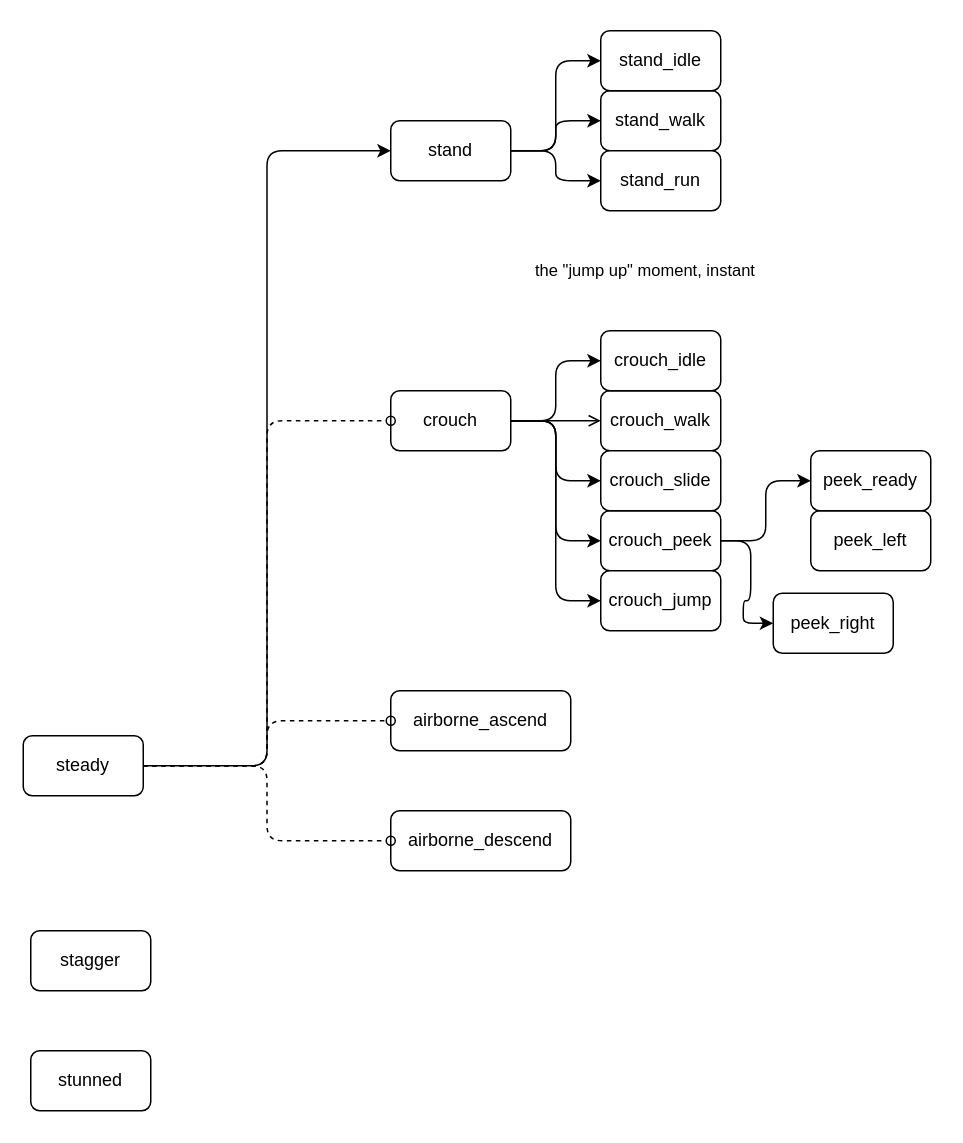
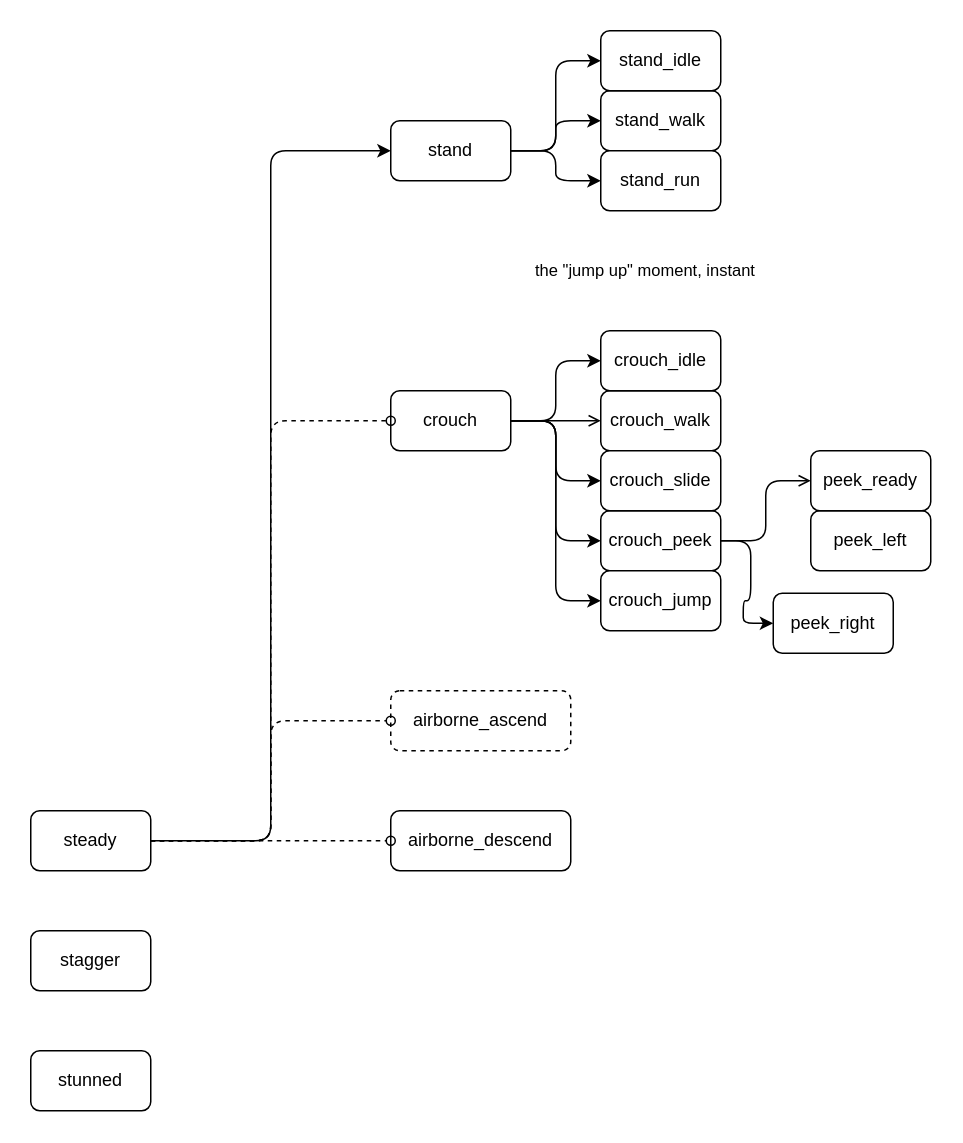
  <mxCell id="0" />
  <mxCell id="1" parent="0" />
  <mxCell id="2" value="stand_walk" style="rounded=1;whiteSpace=wrap;html=1;" parent="1" vertex="1"><mxGeometry x="400" y="60" width="80" height="40" as="geometry" /></mxCell>
  <mxCell id="3" value="stand_run" style="rounded=1;whiteSpace=wrap;html=1;" parent="1" vertex="1"><mxGeometry x="400" y="100" width="80" height="40" as="geometry" /></mxCell>
  <mxCell id="4" value="crouch_walk" style="rounded=1;whiteSpace=wrap;html=1;" parent="1" vertex="1"><mxGeometry x="400" y="260" width="80" height="40" as="geometry" /></mxCell>
  <mxCell id="5" value="stand_idle" style="rounded=1;whiteSpace=wrap;html=1;" parent="1" vertex="1"><mxGeometry x="400" y="20" width="80" height="40" as="geometry" /></mxCell>
  <mxCell id="6" value="crouch_idle" style="rounded=1;whiteSpace=wrap;html=1;" parent="1" vertex="1"><mxGeometry x="400" y="220" width="80" height="40" as="geometry" /></mxCell>
- <mxCell id="7" style="edgeStyle=orthogonalEdgeStyle;orthogonalLoop=1;jettySize=auto;html=1;exitX=1;exitY=0.5;exitDx=0;exitDy=0;entryX=0;entryY=0.5;entryDx=0;entryDy=0;rounded=1;" parent="1" source="9" target="12" edge="1"><mxGeometry relative="1" as="geometry" /></mxCell>
+ <mxCell id="7" style="edgeStyle=orthogonalEdgeStyle;orthogonalLoop=1;jettySize=auto;html=1;exitX=1;exitY=0.5;exitDx=0;exitDy=0;entryX=0;entryY=0.5;entryDx=0;entryDy=0;rounded=1;endArrow=open;" parent="1" source="9" target="12" edge="1"><mxGeometry relative="1" as="geometry" /></mxCell>
  <mxCell id="8" style="edgeStyle=orthogonalEdgeStyle;rounded=1;orthogonalLoop=1;jettySize=auto;html=1;exitX=1;exitY=0.5;exitDx=0;exitDy=0;entryX=0;entryY=0.5;entryDx=0;entryDy=0;" parent="1" source="9" target="11" edge="1"><mxGeometry relative="1" as="geometry" /></mxCell>
  <mxCell id="9" value="crouch_peek" style="rounded=1;whiteSpace=wrap;html=1;" parent="1" vertex="1"><mxGeometry x="400" y="340" width="80" height="40" as="geometry" /></mxCell>
  <mxCell id="10" value="peek_left" style="rounded=1;whiteSpace=wrap;html=1;" parent="1" vertex="1"><mxGeometry x="540" y="340" width="80" height="40" as="geometry" /></mxCell>
  <mxCell id="11" value="peek_right" style="rounded=1;whiteSpace=wrap;html=1;" parent="1" vertex="1"><mxGeometry x="515" y="395" width="80" height="40" as="geometry" /></mxCell>
  <mxCell id="12" value="peek_ready" style="rounded=1;whiteSpace=wrap;html=1;" parent="1" vertex="1"><mxGeometry x="540" y="300" width="80" height="40" as="geometry" /></mxCell>
  <mxCell id="13" style="edgeStyle=orthogonalEdgeStyle;rounded=1;orthogonalLoop=1;jettySize=auto;html=1;exitX=1;exitY=0.5;exitDx=0;exitDy=0;entryX=0;entryY=0.5;entryDx=0;entryDy=0;" parent="1" source="18" target="6" edge="1"><mxGeometry relative="1" as="geometry" /></mxCell>
  <mxCell id="14" style="edgeStyle=orthogonalEdgeStyle;rounded=1;orthogonalLoop=1;jettySize=auto;html=1;exitX=1;exitY=0.5;exitDx=0;exitDy=0;entryX=0;entryY=0.5;entryDx=0;entryDy=0;endArrow=open;" parent="1" source="18" target="4" edge="1"><mxGeometry relative="1" as="geometry" /></mxCell>
  <mxCell id="15" style="edgeStyle=orthogonalEdgeStyle;shape=connector;rounded=1;orthogonalLoop=1;jettySize=auto;html=1;exitX=1;exitY=0.5;exitDx=0;exitDy=0;entryX=0;entryY=0.5;entryDx=0;entryDy=0;labelBackgroundColor=default;strokeColor=default;fontFamily=Helvetica;fontSize=11;fontColor=default;endArrow=classic;" parent="1" source="18" target="9" edge="1"><mxGeometry relative="1" as="geometry" /></mxCell>
  <mxCell id="16" style="edgeStyle=orthogonalEdgeStyle;shape=connector;rounded=1;orthogonalLoop=1;jettySize=auto;html=1;exitX=1;exitY=0.5;exitDx=0;exitDy=0;entryX=0;entryY=0.5;entryDx=0;entryDy=0;labelBackgroundColor=default;strokeColor=default;fontFamily=Helvetica;fontSize=11;fontColor=default;endArrow=classic;" parent="1" source="18" target="23" edge="1"><mxGeometry relative="1" as="geometry" /></mxCell>
  <mxCell id="17" style="edgeStyle=orthogonalEdgeStyle;shape=connector;rounded=1;orthogonalLoop=1;jettySize=auto;html=1;exitX=1;exitY=0.5;exitDx=0;exitDy=0;entryX=0;entryY=0.5;entryDx=0;entryDy=0;labelBackgroundColor=default;strokeColor=default;fontFamily=Helvetica;fontSize=11;fontColor=default;endArrow=classic;" edge="1" parent="1" source="18" target="33"><mxGeometry relative="1" as="geometry" /></mxCell>
  <mxCell id="18" value="crouch" style="rounded=1;whiteSpace=wrap;html=1;" parent="1" vertex="1"><mxGeometry x="260" y="260" width="80" height="40" as="geometry" /></mxCell>
  <mxCell id="19" style="edgeStyle=orthogonalEdgeStyle;shape=connector;rounded=1;orthogonalLoop=1;jettySize=auto;html=1;exitX=1;exitY=0.5;exitDx=0;exitDy=0;entryX=0;entryY=0.5;entryDx=0;entryDy=0;labelBackgroundColor=default;strokeColor=default;fontFamily=Helvetica;fontSize=11;fontColor=default;endArrow=classic;" parent="1" source="22" target="2" edge="1"><mxGeometry relative="1" as="geometry" /></mxCell>
  <mxCell id="20" style="edgeStyle=orthogonalEdgeStyle;shape=connector;rounded=1;orthogonalLoop=1;jettySize=auto;html=1;exitX=1;exitY=0.5;exitDx=0;exitDy=0;entryX=0;entryY=0.5;entryDx=0;entryDy=0;labelBackgroundColor=default;strokeColor=default;fontFamily=Helvetica;fontSize=11;fontColor=default;endArrow=classic;" parent="1" source="22" target="5" edge="1"><mxGeometry relative="1" as="geometry" /></mxCell>
  <mxCell id="21" style="edgeStyle=orthogonalEdgeStyle;shape=connector;rounded=1;orthogonalLoop=1;jettySize=auto;html=1;exitX=1;exitY=0.5;exitDx=0;exitDy=0;entryX=0;entryY=0.5;entryDx=0;entryDy=0;labelBackgroundColor=default;strokeColor=default;fontFamily=Helvetica;fontSize=11;fontColor=default;endArrow=classic;" parent="1" source="22" target="3" edge="1"><mxGeometry relative="1" as="geometry" /></mxCell>
  <mxCell id="22" value="stand" style="rounded=1;whiteSpace=wrap;html=1;" parent="1" vertex="1"><mxGeometry x="260" y="80" width="80" height="40" as="geometry" /></mxCell>
  <mxCell id="23" value="crouch_slide" style="rounded=1;whiteSpace=wrap;html=1;" parent="1" vertex="1"><mxGeometry x="400" y="300" width="80" height="40" as="geometry" /></mxCell>
- <mxCell id="24" value="airborne_ascend" style="rounded=1;whiteSpace=wrap;html=1;" parent="1" vertex="1"><mxGeometry x="260" y="460" width="120" height="40" as="geometry" /></mxCell>
+ <mxCell id="24" value="airborne_ascend" style="rounded=1;whiteSpace=wrap;html=1;dashed=1;" parent="1" vertex="1"><mxGeometry x="260" y="460" width="120" height="40" as="geometry" /></mxCell>
  <mxCell id="25" value="airborne_descend" style="rounded=1;whiteSpace=wrap;html=1;" parent="1" vertex="1"><mxGeometry x="260" y="540" width="120" height="40" as="geometry" /></mxCell>
  <mxCell id="26" style="edgeStyle=orthogonalEdgeStyle;rounded=1;orthogonalLoop=1;jettySize=auto;html=1;exitX=1;exitY=0.5;exitDx=0;exitDy=0;entryX=0;entryY=0.5;entryDx=0;entryDy=0;" edge="1" parent="1" source="30" target="22"><mxGeometry relative="1" as="geometry" /></mxCell>
  <mxCell id="27" style="edgeStyle=orthogonalEdgeStyle;shape=connector;rounded=1;orthogonalLoop=1;jettySize=auto;html=1;exitX=1;exitY=0.5;exitDx=0;exitDy=0;entryX=0;entryY=0.5;entryDx=0;entryDy=0;labelBackgroundColor=default;strokeColor=default;fontFamily=Helvetica;fontSize=11;fontColor=default;endArrow=oval;endFill=0;dashed=1;" edge="1" parent="1" source="30" target="18"><mxGeometry relative="1" as="geometry" /></mxCell>
  <mxCell id="28" style="edgeStyle=orthogonalEdgeStyle;shape=connector;rounded=1;orthogonalLoop=1;jettySize=auto;html=1;exitX=1;exitY=0.5;exitDx=0;exitDy=0;entryX=0;entryY=0.5;entryDx=0;entryDy=0;labelBackgroundColor=default;strokeColor=default;fontFamily=Helvetica;fontSize=11;fontColor=default;endArrow=oval;endFill=0;dashed=1;" edge="1" parent="1" source="30" target="24"><mxGeometry relative="1" as="geometry" /></mxCell>
  <mxCell id="29" style="edgeStyle=orthogonalEdgeStyle;shape=connector;rounded=1;orthogonalLoop=1;jettySize=auto;html=1;exitX=1;exitY=0.5;exitDx=0;exitDy=0;entryX=0;entryY=0.5;entryDx=0;entryDy=0;labelBackgroundColor=default;strokeColor=default;fontFamily=Helvetica;fontSize=11;fontColor=default;endArrow=oval;endFill=0;dashed=1;" edge="1" parent="1" source="30" target="25"><mxGeometry relative="1" as="geometry" /></mxCell>
- <mxCell id="30" value="steady" style="rounded=1;whiteSpace=wrap;html=1;" parent="1" vertex="1"><mxGeometry x="15" y="490" width="80" height="40" as="geometry" /></mxCell>
+ <mxCell id="30" value="steady" style="rounded=1;whiteSpace=wrap;html=1;" parent="1" vertex="1"><mxGeometry x="20" y="540" width="80" height="40" as="geometry" /></mxCell>
  <mxCell id="31" value="stagger" style="rounded=1;whiteSpace=wrap;html=1;" vertex="1" parent="1"><mxGeometry x="20" y="620" width="80" height="40" as="geometry" /></mxCell>
  <mxCell id="32" value="stunned" style="rounded=1;whiteSpace=wrap;html=1;" vertex="1" parent="1"><mxGeometry x="20" y="700" width="80" height="40" as="geometry" /></mxCell>
  <mxCell id="33" value="crouch_jump" style="rounded=1;whiteSpace=wrap;html=1;" vertex="1" parent="1"><mxGeometry x="400" y="380" width="80" height="40" as="geometry" /></mxCell>
  <mxCell id="34" value="the &quot;jump up&quot; moment, instant" style="text;html=1;strokeColor=none;fillColor=none;align=center;verticalAlign=middle;whiteSpace=wrap;rounded=0;fontSize=11;fontFamily=Helvetica;fontColor=default;" vertex="1" parent="1"><mxGeometry x="350" y="160" width="160" height="40" as="geometry" /></mxCell>
